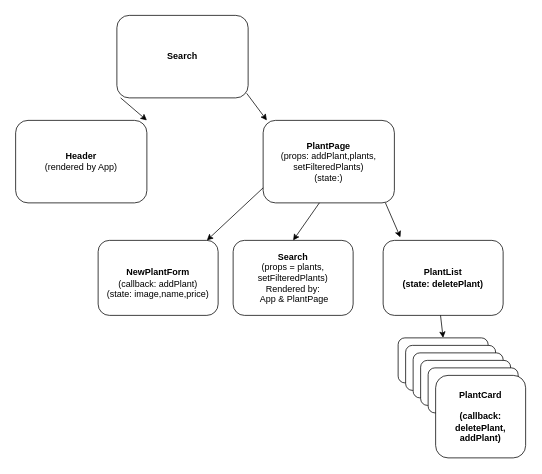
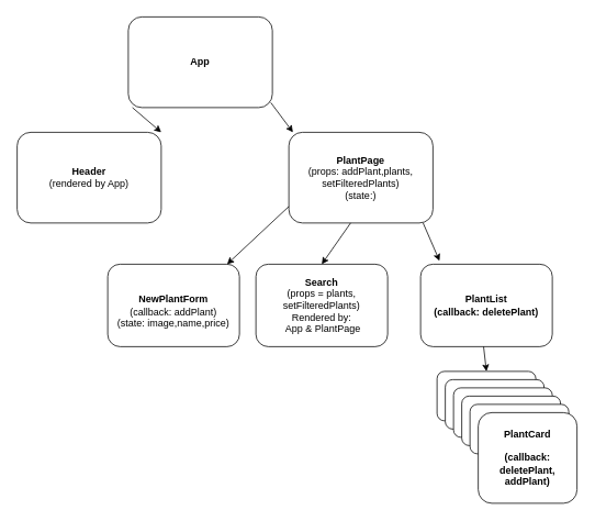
  <mxCell id="0" />
  <mxCell id="1" parent="0" />
- <mxCell id="2" value="&lt;b&gt;Search&lt;/b&gt;" style="rounded=1;whiteSpace=wrap;html=1;" vertex="1" parent="1"><mxGeometry x="155" y="20" width="175" height="110" as="geometry" /></mxCell>
+ <mxCell id="2" value="&lt;b&gt;App&lt;/b&gt;" style="rounded=1;whiteSpace=wrap;html=1;" vertex="1" parent="1"><mxGeometry x="155" y="20" width="175" height="110" as="geometry" /></mxCell>
  <mxCell id="3" value="&lt;b&gt;Header&lt;/b&gt;&lt;br&gt;(rendered by App)" style="rounded=1;whiteSpace=wrap;html=1;" vertex="1" parent="1"><mxGeometry x="20" y="160" width="175" height="110" as="geometry" /></mxCell>
  <mxCell id="4" value="&lt;b&gt;PlantPage&lt;/b&gt;&lt;br&gt;(props: addPlant,plants,&lt;br&gt;setFilteredPlants)&lt;br&gt;(state:)" style="rounded=1;whiteSpace=wrap;html=1;" vertex="1" parent="1"><mxGeometry x="350" y="160" width="175" height="110" as="geometry" /></mxCell>
  <mxCell id="5" value="&lt;b&gt;&lt;br&gt;&lt;br&gt;NewPlantForm&lt;/b&gt;&lt;br&gt;(callback: addPlant)&lt;br&gt;(state: image,name,price)&lt;br&gt;&lt;br&gt;" style="rounded=1;whiteSpace=wrap;html=1;" vertex="1" parent="1"><mxGeometry x="130" y="320" width="160" height="100" as="geometry" /></mxCell>
  <mxCell id="6" value="&lt;b&gt;Search&lt;/b&gt;&lt;br&gt;(props = plants, setFilteredPlants)&lt;br&gt;Rendered by:&lt;br&gt;&amp;nbsp;App &amp;amp; PlantPage&lt;br&gt;" style="rounded=1;whiteSpace=wrap;html=1;" vertex="1" parent="1"><mxGeometry x="310" y="320" width="160" height="100" as="geometry" /></mxCell>
- <mxCell id="7" value="&lt;b&gt;PlantList&lt;br&gt;(state: deletePlant)&lt;br&gt;&lt;/b&gt;" style="rounded=1;whiteSpace=wrap;html=1;" vertex="1" parent="1"><mxGeometry x="510" y="320" width="160" height="100" as="geometry" /></mxCell>
+ <mxCell id="7" value="&lt;b&gt;PlantList&lt;br&gt;(callback: deletePlant)&lt;br&gt;&lt;/b&gt;" style="rounded=1;whiteSpace=wrap;html=1;" vertex="1" parent="1"><mxGeometry x="510" y="320" width="160" height="100" as="geometry" /></mxCell>
  <mxCell id="8" value="" style="rounded=1;whiteSpace=wrap;html=1;" vertex="1" parent="1"><mxGeometry x="530" y="450" width="120" height="60" as="geometry" /></mxCell>
  <mxCell id="9" value="" style="rounded=1;whiteSpace=wrap;html=1;" vertex="1" parent="1"><mxGeometry x="540" y="460" width="120" height="60" as="geometry" /></mxCell>
  <mxCell id="10" value="" style="rounded=1;whiteSpace=wrap;html=1;" vertex="1" parent="1"><mxGeometry x="550" y="470" width="120" height="60" as="geometry" /></mxCell>
  <mxCell id="11" value="" style="rounded=1;whiteSpace=wrap;html=1;" vertex="1" parent="1"><mxGeometry x="560" y="480" width="120" height="60" as="geometry" /></mxCell>
  <mxCell id="12" value="" style="rounded=1;whiteSpace=wrap;html=1;" vertex="1" parent="1"><mxGeometry x="570" y="490" width="120" height="60" as="geometry" /></mxCell>
  <mxCell id="13" value="&lt;b&gt;PlantCard&lt;br&gt;&lt;br&gt;(callback: deletePlant,&lt;br&gt;addPlant)&lt;br&gt;&lt;/b&gt;" style="rounded=1;whiteSpace=wrap;html=1;" vertex="1" parent="1"><mxGeometry x="580" y="500" width="120" height="110" as="geometry" /></mxCell>
  <mxCell id="14" value="" style="endArrow=classic;html=1;entryX=1;entryY=0;entryDx=0;entryDy=0;" edge="1" parent="1" target="3"><mxGeometry width="50" height="50" relative="1" as="geometry"><mxPoint x="160" y="130" as="sourcePoint" /><mxPoint x="110" y="180" as="targetPoint" /></mxGeometry></mxCell>
  <mxCell id="15" value="" style="endArrow=classic;html=1;entryX=1;entryY=0;entryDx=0;entryDy=0;exitX=0.989;exitY=0.945;exitDx=0;exitDy=0;exitPerimeter=0;" edge="1" parent="1" source="2"><mxGeometry width="50" height="50" relative="1" as="geometry"><mxPoint x="320" y="120" as="sourcePoint" /><mxPoint x="355" y="160" as="targetPoint" /></mxGeometry></mxCell>
  <mxCell id="16" value="" style="endArrow=classic;html=1;entryX=1;entryY=0;entryDx=0;entryDy=0;exitX=0;exitY=0.818;exitDx=0;exitDy=0;exitPerimeter=0;" edge="1" parent="1" source="4"><mxGeometry width="50" height="50" relative="1" as="geometry"><mxPoint x="300" y="290" as="sourcePoint" /><mxPoint x="275" y="320" as="targetPoint" /></mxGeometry></mxCell>
  <mxCell id="17" value="" style="endArrow=classic;html=1;entryX=0.5;entryY=0;entryDx=0;entryDy=0;" edge="1" parent="1" target="6"><mxGeometry width="50" height="50" relative="1" as="geometry"><mxPoint x="425" y="270" as="sourcePoint" /><mxPoint x="400" y="300" as="targetPoint" /></mxGeometry></mxCell>
  <mxCell id="18" value="" style="endArrow=classic;html=1;entryX=0.144;entryY=-0.04;entryDx=0;entryDy=0;exitX=0.989;exitY=0.945;exitDx=0;exitDy=0;exitPerimeter=0;entryPerimeter=0;" edge="1" parent="1" target="7"><mxGeometry width="50" height="50" relative="1" as="geometry"><mxPoint x="513.075" y="270" as="sourcePoint" /><mxPoint x="540" y="306.05" as="targetPoint" /></mxGeometry></mxCell>
  <mxCell id="19" value="" style="endArrow=classic;html=1;entryX=0.5;entryY=0;entryDx=0;entryDy=0;exitX=0.989;exitY=0.945;exitDx=0;exitDy=0;exitPerimeter=0;" edge="1" parent="1" target="8"><mxGeometry width="50" height="50" relative="1" as="geometry"><mxPoint x="586.535" y="420" as="sourcePoint" /><mxPoint x="613.46" y="456.05" as="targetPoint" /></mxGeometry></mxCell>
